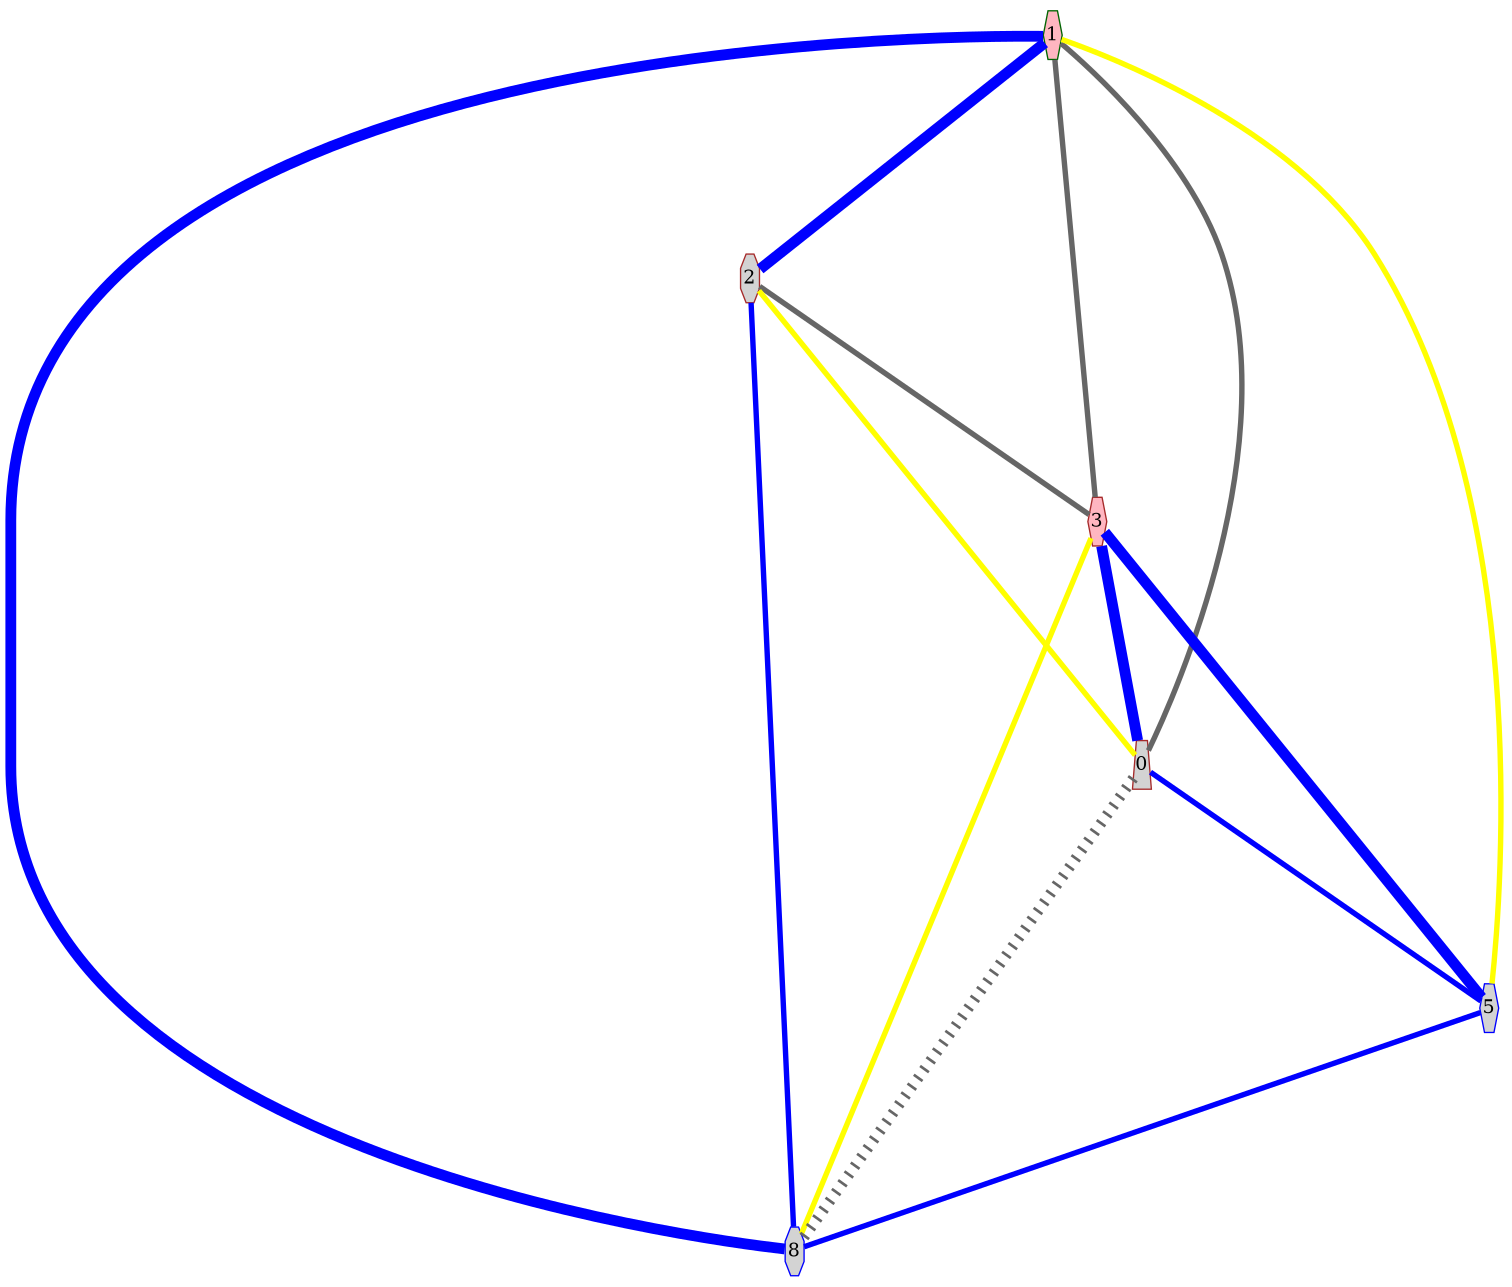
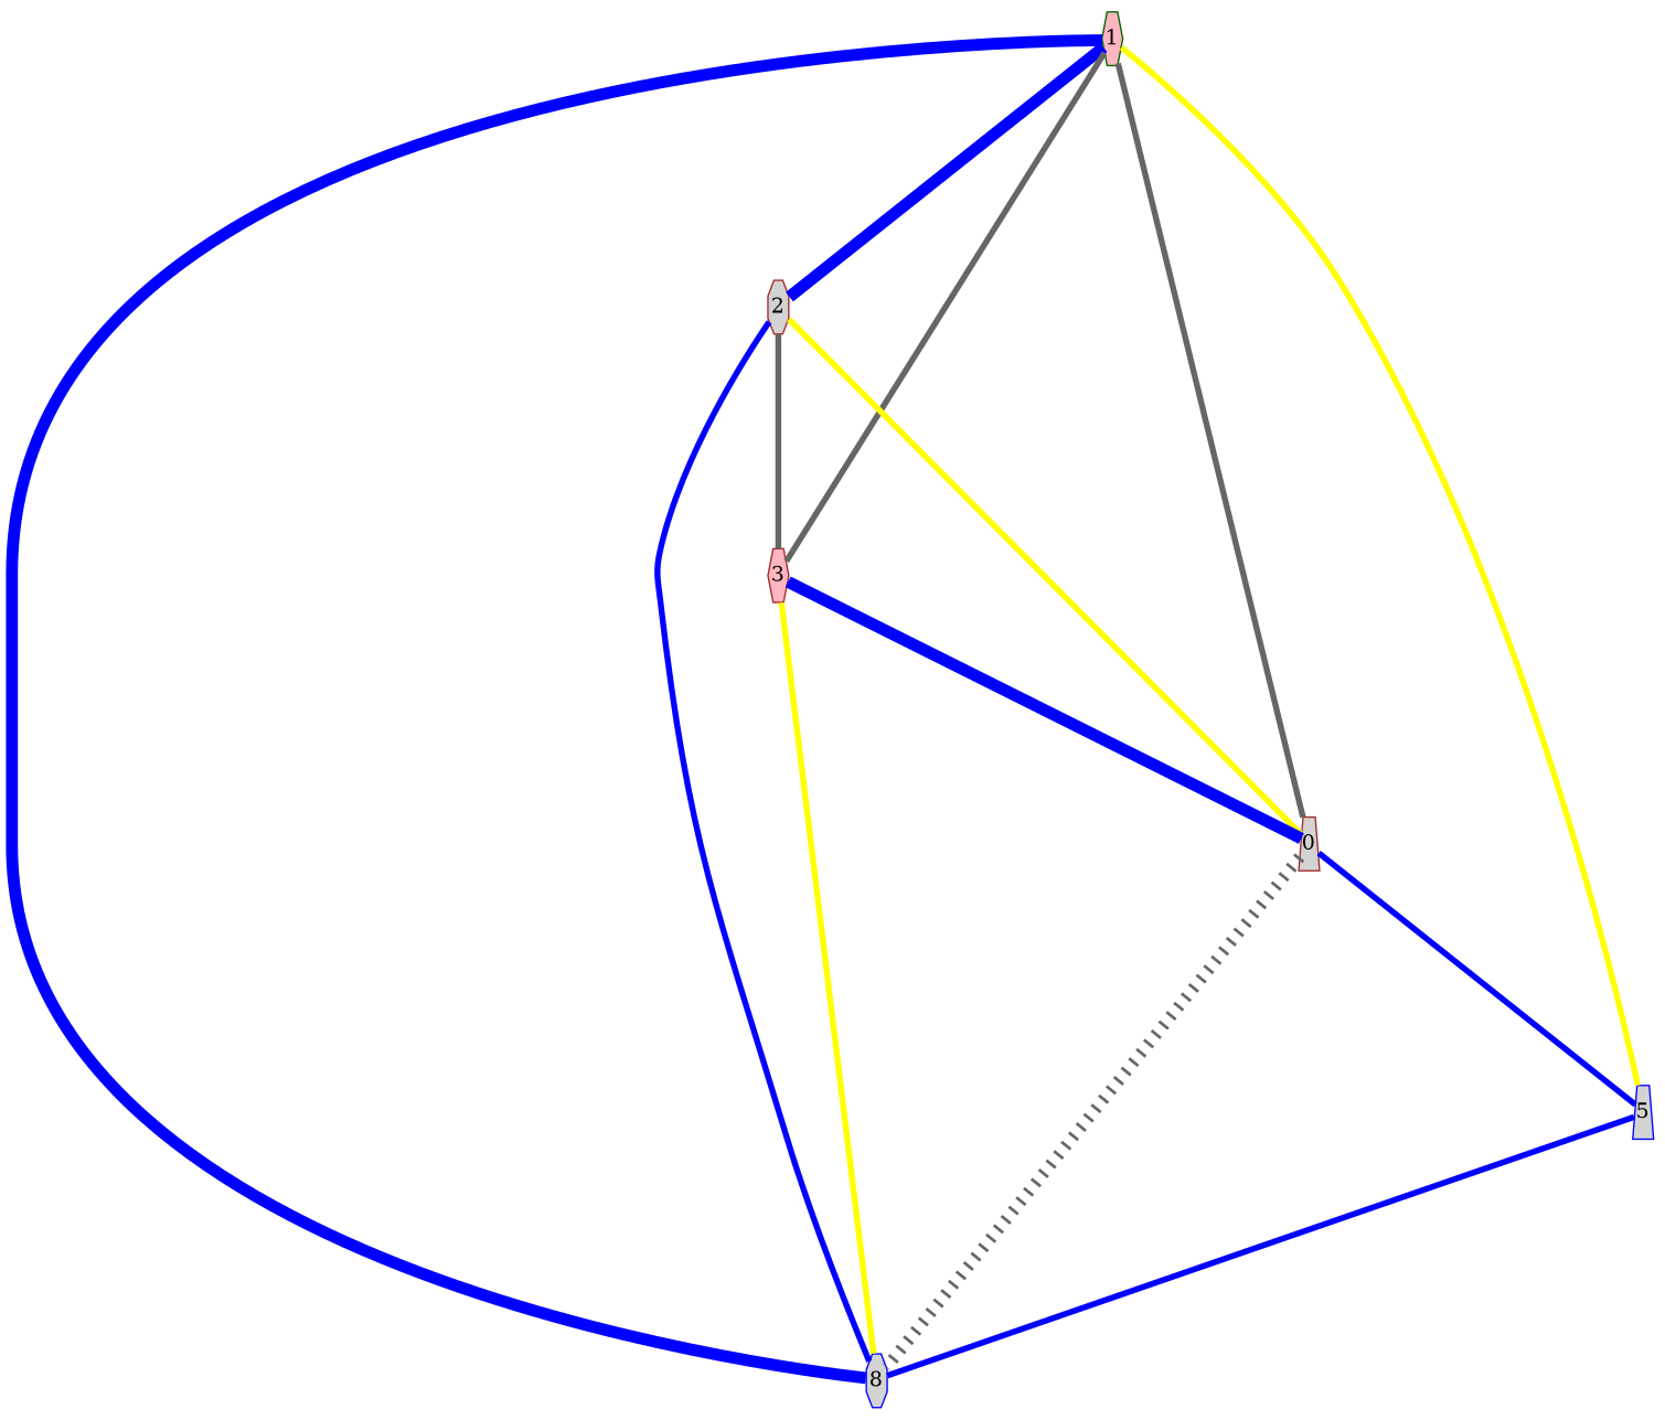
  graph {
    nodesep=2
    ranksep=2
    node [color=brown fillcolor=lightgrey fixedsize=true shape=hexagon style=filled]
    edge [color=blue penwidth=4 style=solid]
    1 [color=darkgreen fillcolor=lightpink width=0.2]
    2 [shape=octagon width=0.2]
    3 [fillcolor=lightpink width=0.2]
    n4 [label=0 shape=trapezium width=0.2]
-   5 [color=blue width=0.2]
+   5 [color=blue shape=trapezium width=0.2]
    n6 [color=blue label=8 shape=octagon width=0.2]
    1 -- 2 [penwidth=8]
    1 -- 3 [color=gray40 style=bold]
    1 -- n4 [color=gray40 style=bold]
    1 -- 5 [color=yellow]
    1 -- n6 [penwidth=8 style=bold]
    2 -- 3 [color=gray40 style=bold]
    2 -- n4 [color=yellow]
    2 -- n6
    3 -- n4 [penwidth=8]
-   3 -- 5 [penwidth=8]
    3 -- n6 [color=yellow]
    n4 -- 5
    n4 -- n6 [color=gray40 penwidth=8 style=dotted]
    5 -- n6 [style=bold]
  }
